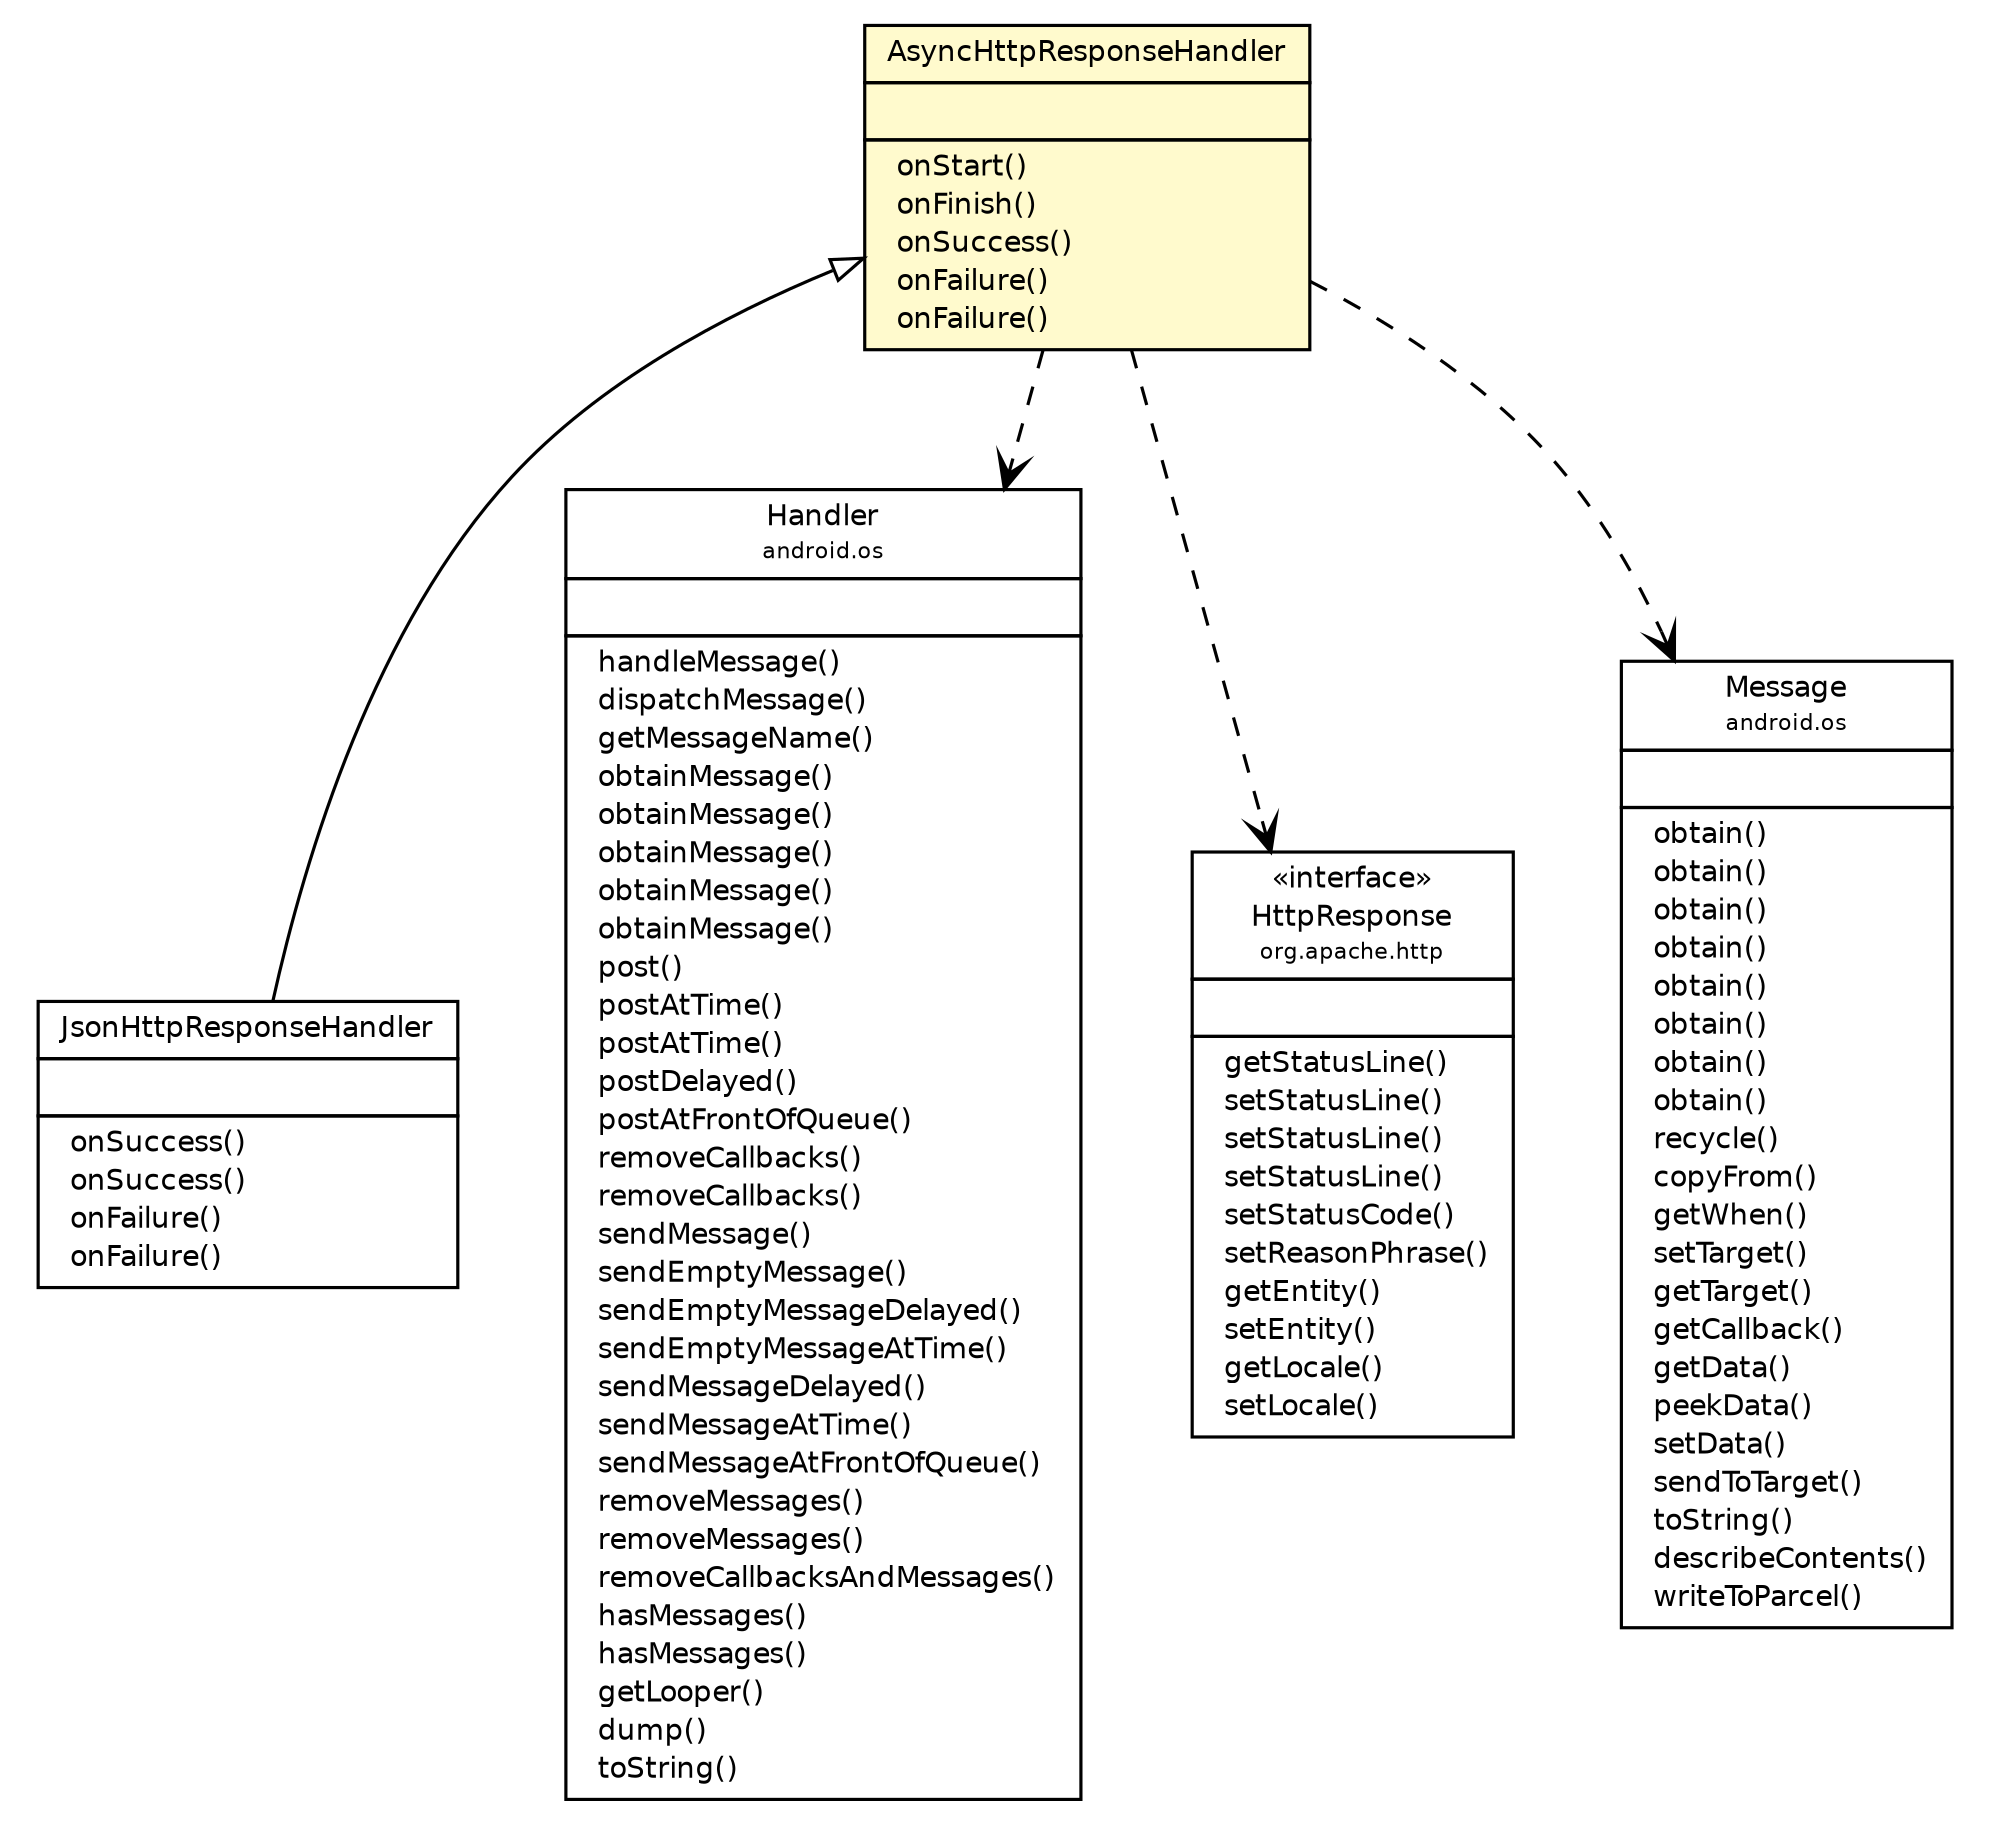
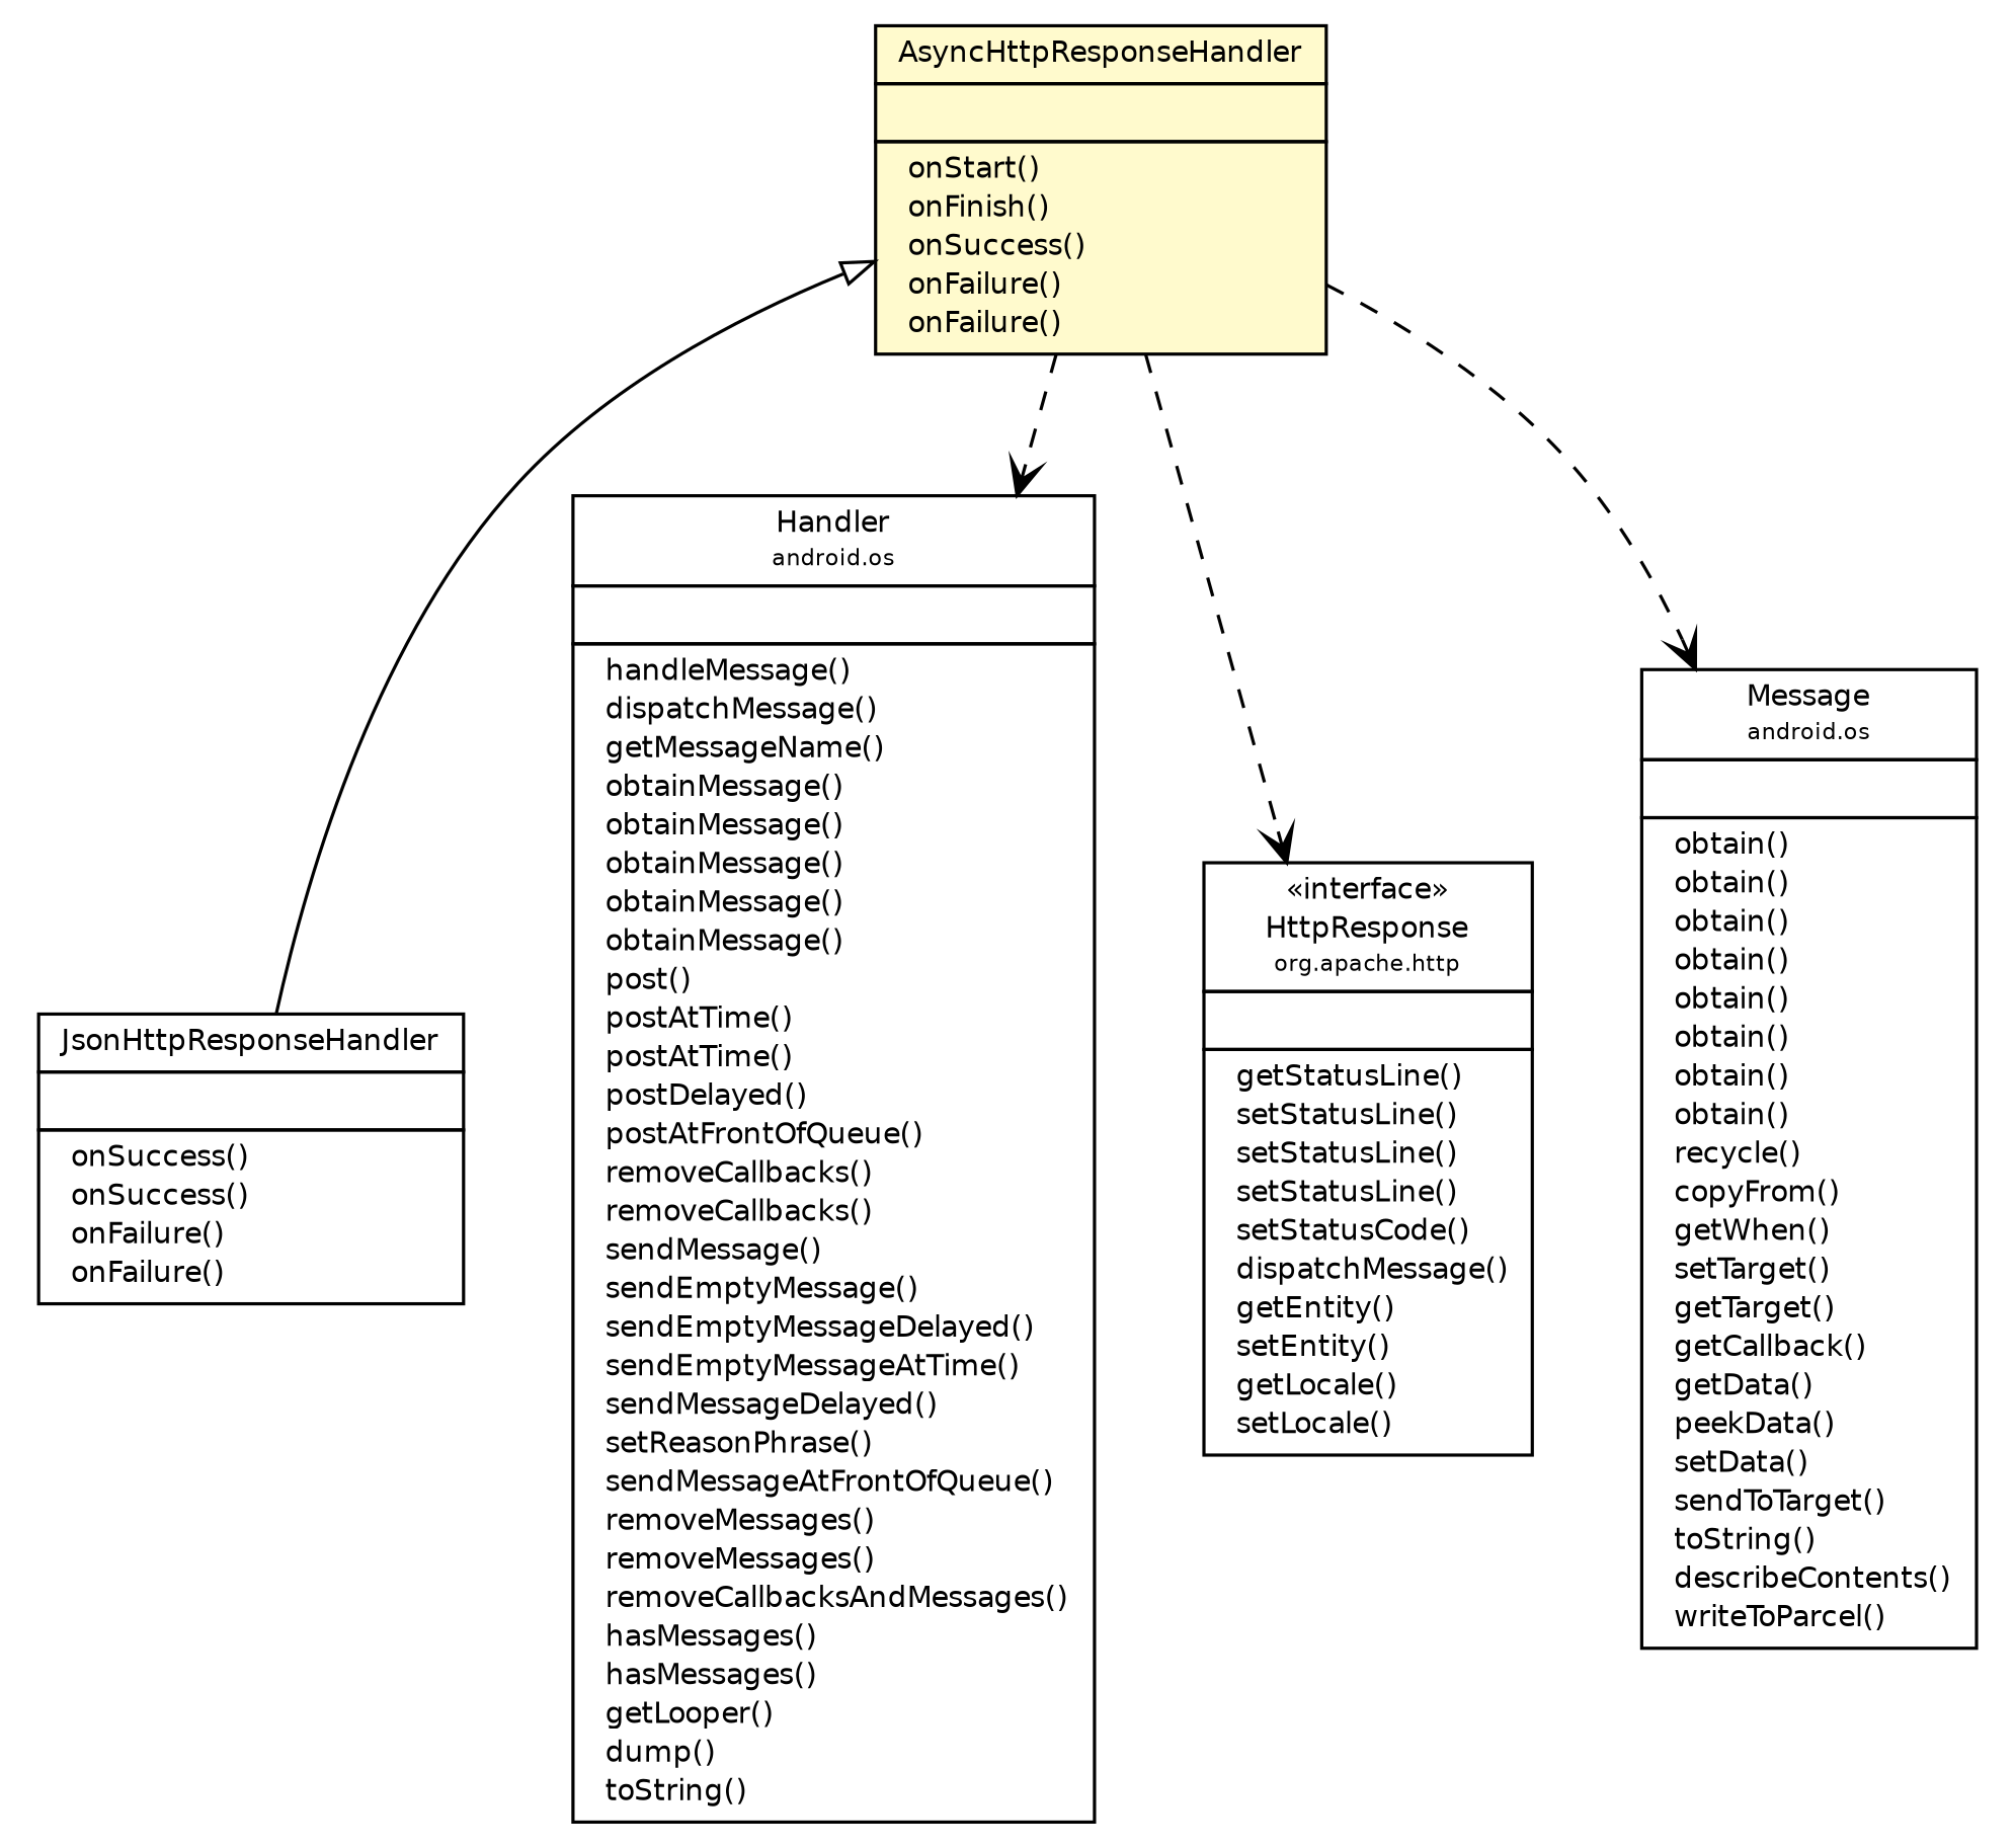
  digraph {
    fontname="DejaVu Sans"
    nodesep=0.25
    ranksep=0.5
    node [fontcolor=black fontname="DejaVu Sans" fontsize=9.0 shape=plaintext]
    edge [fontname="DejaVu Sans" fontsize=10.0 headport=p labelfontname=Helvetica labelfontsize=10 tailport=p arrowhead=open color=black fontcolor=black style=dashed]
    n1 [label=<<table title="com.heyzap.http.JsonHttpResponseHandler" border="0" cellborder="1" cellspacing="0" cellpadding="2" port="p" href="./JsonHttpResponseHandler.html"> 		<tr><td><table border="0" cellspacing="0" cellpadding="1"> <tr><td align="center" balign="center"> JsonHttpResponseHandler </td></tr> 		</table></td></tr> 		<tr><td><table border="0" cellspacing="0" cellpadding="1"> <tr><td align="left" balign="left">  </td></tr> 		</table></td></tr> 		<tr><td><table border="0" cellspacing="0" cellpadding="1"> <tr><td align="left" balign="left">  onSuccess() </td></tr> <tr><td align="left" balign="left">  onSuccess() </td></tr> <tr><td align="left" balign="left">  onFailure() </td></tr> <tr><td align="left" balign="left">  onFailure() </td></tr> 		</table></td></tr> 		</table>>]
    n2 [label=<<table title="com.heyzap.http.AsyncHttpResponseHandler" border="0" cellborder="1" cellspacing="0" cellpadding="2" port="p" bgcolor="lemonChiffon" href="./AsyncHttpResponseHandler.html"> 		<tr><td><table border="0" cellspacing="0" cellpadding="1"> <tr><td align="center" balign="center"> AsyncHttpResponseHandler </td></tr> 		</table></td></tr> 		<tr><td><table border="0" cellspacing="0" cellpadding="1"> <tr><td align="left" balign="left">  </td></tr> 		</table></td></tr> 		<tr><td><table border="0" cellspacing="0" cellpadding="1"> <tr><td align="left" balign="left">  onStart() </td></tr> <tr><td align="left" balign="left">  onFinish() </td></tr> <tr><td align="left" balign="left">  onSuccess() </td></tr> <tr><td align="left" balign="left">  onFailure() </td></tr> <tr><td align="left" balign="left">  onFailure() </td></tr> 		</table></td></tr> 		</table>>]
-   n3 [label=<<table title="android.os.Handler" border="0" cellborder="1" cellspacing="0" cellpadding="2" port="p" href="http://java.sun.com/j2se/1.4.2/docs/api/android/os/Handler.html"> 		<tr><td><table border="0" cellspacing="0" cellpadding="1"> <tr><td align="center" balign="center"> Handler </td></tr> <tr><td align="center" balign="center"><font point-size="7.0"> android.os </font></td></tr> 		</table></td></tr> 		<tr><td><table border="0" cellspacing="0" cellpadding="1"> <tr><td align="left" balign="left">  </td></tr> 		</table></td></tr> 		<tr><td><table border="0" cellspacing="0" cellpadding="1"> <tr><td align="left" balign="left">  handleMessage() </td></tr> <tr><td align="left" balign="left">  dispatchMessage() </td></tr> <tr><td align="left" balign="left">  getMessageName() </td></tr> <tr><td align="left" balign="left">  obtainMessage() </td></tr> <tr><td align="left" balign="left">  obtainMessage() </td></tr> <tr><td align="left" balign="left">  obtainMessage() </td></tr> <tr><td align="left" balign="left">  obtainMessage() </td></tr> <tr><td align="left" balign="left">  obtainMessage() </td></tr> <tr><td align="left" balign="left">  post() </td></tr> <tr><td align="left" balign="left">  postAtTime() </td></tr> <tr><td align="left" balign="left">  postAtTime() </td></tr> <tr><td align="left" balign="left">  postDelayed() </td></tr> <tr><td align="left" balign="left">  postAtFrontOfQueue() </td></tr> <tr><td align="left" balign="left">  removeCallbacks() </td></tr> <tr><td align="left" balign="left">  removeCallbacks() </td></tr> <tr><td align="left" balign="left">  sendMessage() </td></tr> <tr><td align="left" balign="left">  sendEmptyMessage() </td></tr> <tr><td align="left" balign="left">  sendEmptyMessageDelayed() </td></tr> <tr><td align="left" balign="left">  sendEmptyMessageAtTime() </td></tr> <tr><td align="left" balign="left">  sendMessageDelayed() </td></tr> <tr><td align="left" balign="left">  sendMessageAtTime() </td></tr> <tr><td align="left" balign="left">  sendMessageAtFrontOfQueue() </td></tr> <tr><td align="left" balign="left">  removeMessages() </td></tr> <tr><td align="left" balign="left">  removeMessages() </td></tr> <tr><td align="left" balign="left">  removeCallbacksAndMessages() </td></tr> <tr><td align="left" balign="left">  hasMessages() </td></tr> <tr><td align="left" balign="left">  hasMessages() </td></tr> <tr><td align="left" balign="left">  getLooper() </td></tr> <tr><td align="left" balign="left">  dump() </td></tr> <tr><td align="left" balign="left">  toString() </td></tr> 		</table></td></tr> 		</table>>]
-   n4 [label=<<table title="org.apache.http.HttpResponse" border="0" cellborder="1" cellspacing="0" cellpadding="2" port="p" href="http://java.sun.com/j2se/1.4.2/docs/api/org/apache/http/HttpResponse.html"> 		<tr><td><table border="0" cellspacing="0" cellpadding="1"> <tr><td align="center" balign="center"> &#171;interface&#187; </td></tr> <tr><td align="center" balign="center"> HttpResponse </td></tr> <tr><td align="center" balign="center"><font point-size="7.0"> org.apache.http </font></td></tr> 		</table></td></tr> 		<tr><td><table border="0" cellspacing="0" cellpadding="1"> <tr><td align="left" balign="left">  </td></tr> 		</table></td></tr> 		<tr><td><table border="0" cellspacing="0" cellpadding="1"> <tr><td align="left" balign="left">  getStatusLine() </td></tr> <tr><td align="left" balign="left">  setStatusLine() </td></tr> <tr><td align="left" balign="left">  setStatusLine() </td></tr> <tr><td align="left" balign="left">  setStatusLine() </td></tr> <tr><td align="left" balign="left">  setStatusCode() </td></tr> <tr><td align="left" balign="left">  setReasonPhrase() </td></tr> <tr><td align="left" balign="left">  getEntity() </td></tr> <tr><td align="left" balign="left">  setEntity() </td></tr> <tr><td align="left" balign="left">  getLocale() </td></tr> <tr><td align="left" balign="left">  setLocale() </td></tr> 		</table></td></tr> 		</table>>]
+   n3 [label=<<table title="android.os.Handler" border="0" cellborder="1" cellspacing="0" cellpadding="2" port="p" href="http://java.sun.com/j2se/1.4.2/docs/api/android/os/Handler.html"> 		<tr><td><table border="0" cellspacing="0" cellpadding="1"> <tr><td align="center" balign="center"> Handler </td></tr> <tr><td align="center" balign="center"><font point-size="7.0"> android.os </font></td></tr> 		</table></td></tr> 		<tr><td><table border="0" cellspacing="0" cellpadding="1"> <tr><td align="left" balign="left">  </td></tr> 		</table></td></tr> 		<tr><td><table border="0" cellspacing="0" cellpadding="1"> <tr><td align="left" balign="left">  handleMessage() </td></tr> <tr><td align="left" balign="left">  dispatchMessage() </td></tr> <tr><td align="left" balign="left">  getMessageName() </td></tr> <tr><td align="left" balign="left">  obtainMessage() </td></tr> <tr><td align="left" balign="left">  obtainMessage() </td></tr> <tr><td align="left" balign="left">  obtainMessage() </td></tr> <tr><td align="left" balign="left">  obtainMessage() </td></tr> <tr><td align="left" balign="left">  obtainMessage() </td></tr> <tr><td align="left" balign="left">  post() </td></tr> <tr><td align="left" balign="left">  postAtTime() </td></tr> <tr><td align="left" balign="left">  postAtTime() </td></tr> <tr><td align="left" balign="left">  postDelayed() </td></tr> <tr><td align="left" balign="left">  postAtFrontOfQueue() </td></tr> <tr><td align="left" balign="left">  removeCallbacks() </td></tr> <tr><td align="left" balign="left">  removeCallbacks() </td></tr> <tr><td align="left" balign="left">  sendMessage() </td></tr> <tr><td align="left" balign="left">  sendEmptyMessage() </td></tr> <tr><td align="left" balign="left">  sendEmptyMessageDelayed() </td></tr> <tr><td align="left" balign="left">  sendEmptyMessageAtTime() </td></tr> <tr><td align="left" balign="left">  sendMessageDelayed() </td></tr> <tr><td align="left" balign="left">  setReasonPhrase() </td></tr> <tr><td align="left" balign="left">  sendMessageAtFrontOfQueue() </td></tr> <tr><td align="left" balign="left">  removeMessages() </td></tr> <tr><td align="left" balign="left">  removeMessages() </td></tr> <tr><td align="left" balign="left">  removeCallbacksAndMessages() </td></tr> <tr><td align="left" balign="left">  hasMessages() </td></tr> <tr><td align="left" balign="left">  hasMessages() </td></tr> <tr><td align="left" balign="left">  getLooper() </td></tr> <tr><td align="left" balign="left">  dump() </td></tr> <tr><td align="left" balign="left">  toString() </td></tr> 		</table></td></tr> 		</table>>]
+   n4 [label=<<table title="org.apache.http.HttpResponse" border="0" cellborder="1" cellspacing="0" cellpadding="2" port="p" href="http://java.sun.com/j2se/1.4.2/docs/api/org/apache/http/HttpResponse.html"> 		<tr><td><table border="0" cellspacing="0" cellpadding="1"> <tr><td align="center" balign="center"> &#171;interface&#187; </td></tr> <tr><td align="center" balign="center"> HttpResponse </td></tr> <tr><td align="center" balign="center"><font point-size="7.0"> org.apache.http </font></td></tr> 		</table></td></tr> 		<tr><td><table border="0" cellspacing="0" cellpadding="1"> <tr><td align="left" balign="left">  </td></tr> 		</table></td></tr> 		<tr><td><table border="0" cellspacing="0" cellpadding="1"> <tr><td align="left" balign="left">  getStatusLine() </td></tr> <tr><td align="left" balign="left">  setStatusLine() </td></tr> <tr><td align="left" balign="left">  setStatusLine() </td></tr> <tr><td align="left" balign="left">  setStatusLine() </td></tr> <tr><td align="left" balign="left">  setStatusCode() </td></tr> <tr><td align="left" balign="left">  dispatchMessage() </td></tr> <tr><td align="left" balign="left">  getEntity() </td></tr> <tr><td align="left" balign="left">  setEntity() </td></tr> <tr><td align="left" balign="left">  getLocale() </td></tr> <tr><td align="left" balign="left">  setLocale() </td></tr> 		</table></td></tr> 		</table>>]
    n5 [label=<<table title="android.os.Message" border="0" cellborder="1" cellspacing="0" cellpadding="2" port="p" href="http://java.sun.com/j2se/1.4.2/docs/api/android/os/Message.html"> 		<tr><td><table border="0" cellspacing="0" cellpadding="1"> <tr><td align="center" balign="center"> Message </td></tr> <tr><td align="center" balign="center"><font point-size="7.0"> android.os </font></td></tr> 		</table></td></tr> 		<tr><td><table border="0" cellspacing="0" cellpadding="1"> <tr><td align="left" balign="left">  </td></tr> 		</table></td></tr> 		<tr><td><table border="0" cellspacing="0" cellpadding="1"> <tr><td align="left" balign="left">  obtain() </td></tr> <tr><td align="left" balign="left">  obtain() </td></tr> <tr><td align="left" balign="left">  obtain() </td></tr> <tr><td align="left" balign="left">  obtain() </td></tr> <tr><td align="left" balign="left">  obtain() </td></tr> <tr><td align="left" balign="left">  obtain() </td></tr> <tr><td align="left" balign="left">  obtain() </td></tr> <tr><td align="left" balign="left">  obtain() </td></tr> <tr><td align="left" balign="left">  recycle() </td></tr> <tr><td align="left" balign="left">  copyFrom() </td></tr> <tr><td align="left" balign="left">  getWhen() </td></tr> <tr><td align="left" balign="left">  setTarget() </td></tr> <tr><td align="left" balign="left">  getTarget() </td></tr> <tr><td align="left" balign="left">  getCallback() </td></tr> <tr><td align="left" balign="left">  getData() </td></tr> <tr><td align="left" balign="left">  peekData() </td></tr> <tr><td align="left" balign="left">  setData() </td></tr> <tr><td align="left" balign="left">  sendToTarget() </td></tr> <tr><td align="left" balign="left">  toString() </td></tr> <tr><td align="left" balign="left">  describeContents() </td></tr> <tr><td align="left" balign="left">  writeToParcel() </td></tr> 		</table></td></tr> 		</table>>]
    n2 -> n1 [arrowtail=empty dir=back fontsize=10 arrowhead="" color="" fontcolor="" style=""]
    n2 -> n3
    n2 -> n4
    n2 -> n5
  }
